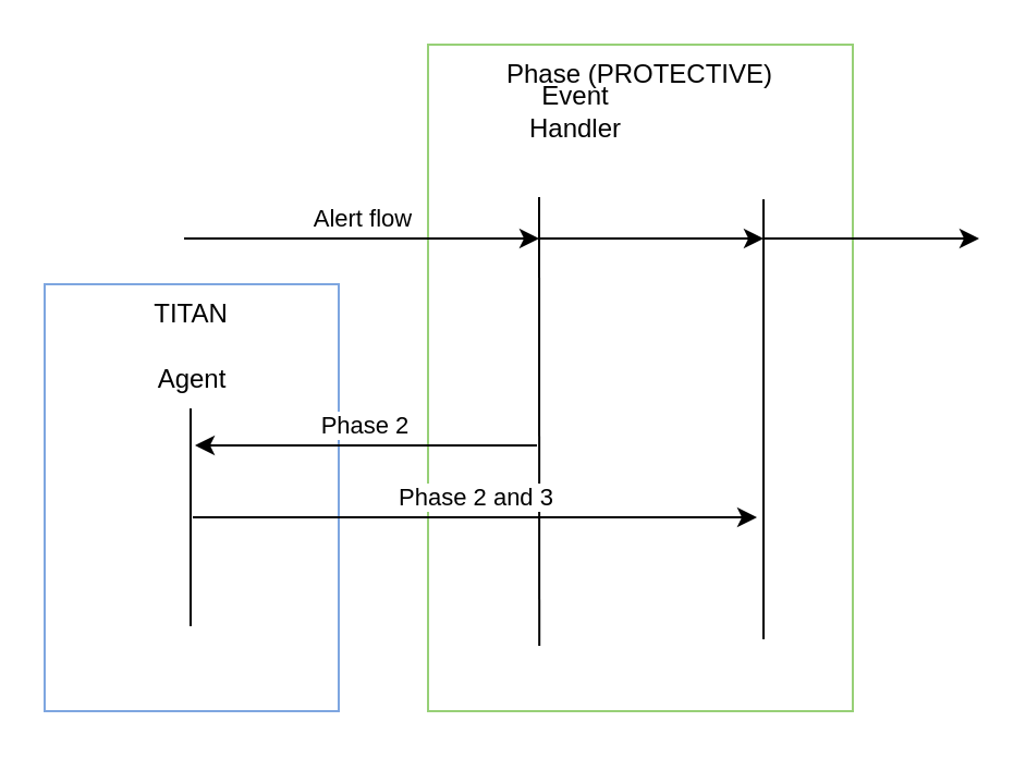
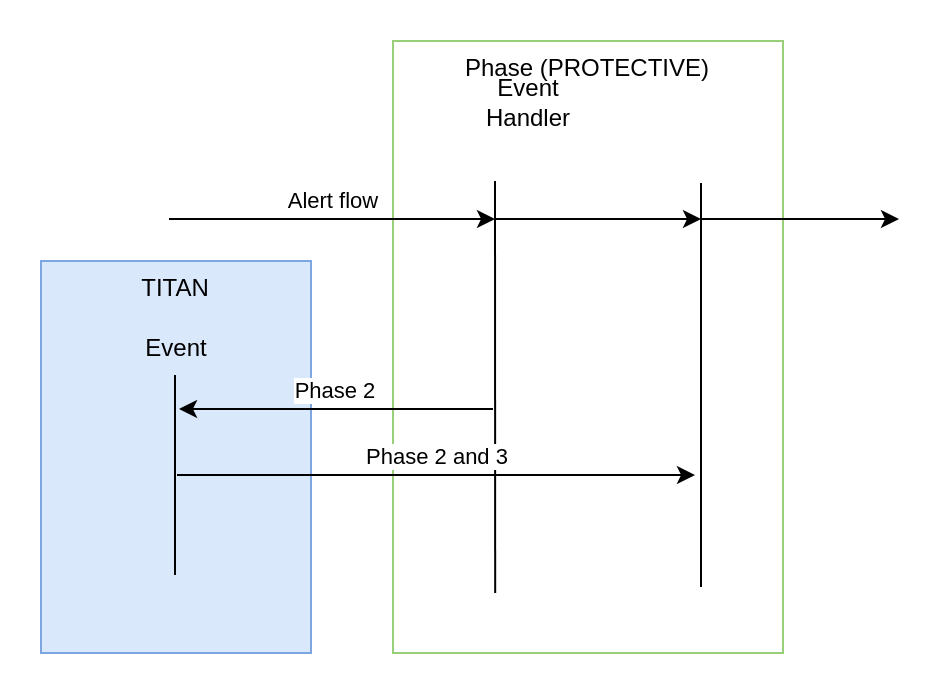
  <mxCell id="0" />
  <mxCell id="1" parent="0" />
  <mxCell id="2" value="Phase (PROTECTIVE)" style="rounded=0;whiteSpace=wrap;html=1;verticalAlign=top;strokeColor=#97D077;" vertex="1" parent="1"><mxGeometry x="196" y="20" width="195" height="306" as="geometry" /></mxCell>
  <mxCell id="3" value="" style="endArrow=none;html=1;exitX=0.262;exitY=0.902;exitDx=0;exitDy=0;exitPerimeter=0;" edge="1" parent="1" source="2"><mxGeometry width="50" height="50" relative="1" as="geometry"><mxPoint x="247" y="267" as="sourcePoint" /><mxPoint x="247" y="90" as="targetPoint" /></mxGeometry></mxCell>
  <mxCell id="4" value="" style="endArrow=none;html=1;" edge="1" parent="1"><mxGeometry width="50" height="50" relative="1" as="geometry"><mxPoint x="350" y="293" as="sourcePoint" /><mxPoint x="350" y="91" as="targetPoint" /></mxGeometry></mxCell>
  <mxCell id="5" value="Event&lt;br&gt;Handler" style="text;html=1;strokeColor=none;fillColor=none;align=center;verticalAlign=middle;whiteSpace=wrap;rounded=0;" vertex="1" parent="1"><mxGeometry x="244" y="41" width="40" height="20" as="geometry" /></mxCell>
  <mxCell id="6" value="Alert flow" style="endArrow=classic;html=1;verticalAlign=bottom;" edge="1" parent="1"><mxGeometry width="50" height="50" relative="1" as="geometry"><mxPoint x="84" y="109" as="sourcePoint" /><mxPoint x="247" y="109" as="targetPoint" /></mxGeometry></mxCell>
  <mxCell id="7" value="" style="endArrow=classic;html=1;" edge="1" parent="1"><mxGeometry width="50" height="50" relative="1" as="geometry"><mxPoint x="247" y="109" as="sourcePoint" /><mxPoint x="350" y="109" as="targetPoint" /></mxGeometry></mxCell>
  <mxCell id="8" value="" style="endArrow=classic;html=1;" edge="1" parent="1"><mxGeometry width="50" height="50" relative="1" as="geometry"><mxPoint x="350" y="109" as="sourcePoint" /><mxPoint x="449" y="109" as="targetPoint" /></mxGeometry></mxCell>
- <mxCell id="9" value="TITAN" style="rounded=0;whiteSpace=wrap;html=1;verticalAlign=top;strokeColor=#7EA6E0;" vertex="1" parent="1"><mxGeometry x="20" y="130" width="135" height="196" as="geometry" /></mxCell>
+ <mxCell id="9" value="TITAN" style="rounded=0;whiteSpace=wrap;html=1;verticalAlign=top;strokeColor=#7EA6E0;fillColor=#dae8fc;" vertex="1" parent="1"><mxGeometry x="20" y="130" width="135" height="196" as="geometry" /></mxCell>
  <mxCell id="10" value="" style="endArrow=none;html=1;" edge="1" parent="1"><mxGeometry width="50" height="50" relative="1" as="geometry"><mxPoint x="87" y="287" as="sourcePoint" /><mxPoint x="87" y="187" as="targetPoint" /></mxGeometry></mxCell>
- <mxCell id="11" value="Agent" style="text;html=1;strokeColor=none;fillColor=none;align=center;verticalAlign=middle;whiteSpace=wrap;rounded=0;" vertex="1" parent="1"><mxGeometry x="68" y="164" width="40" height="20" as="geometry" /></mxCell>
+ <mxCell id="11" value="Event" style="text;html=1;strokeColor=none;fillColor=none;align=center;verticalAlign=middle;whiteSpace=wrap;rounded=0;" vertex="1" parent="1"><mxGeometry x="68" y="164" width="40" height="20" as="geometry" /></mxCell>
  <mxCell id="12" value="Phase 2" style="endArrow=classic;html=1;verticalAlign=bottom;" edge="1" parent="1"><mxGeometry width="50" height="50" relative="1" as="geometry"><mxPoint x="246" y="204" as="sourcePoint" /><mxPoint x="89" y="204" as="targetPoint" /></mxGeometry></mxCell>
  <mxCell id="13" value="Phase 2 and 3" style="endArrow=classic;html=1;verticalAlign=bottom;" edge="1" parent="1"><mxGeometry width="50" height="50" relative="1" as="geometry"><mxPoint x="88" y="237" as="sourcePoint" /><mxPoint x="347" y="237" as="targetPoint" /></mxGeometry></mxCell>
